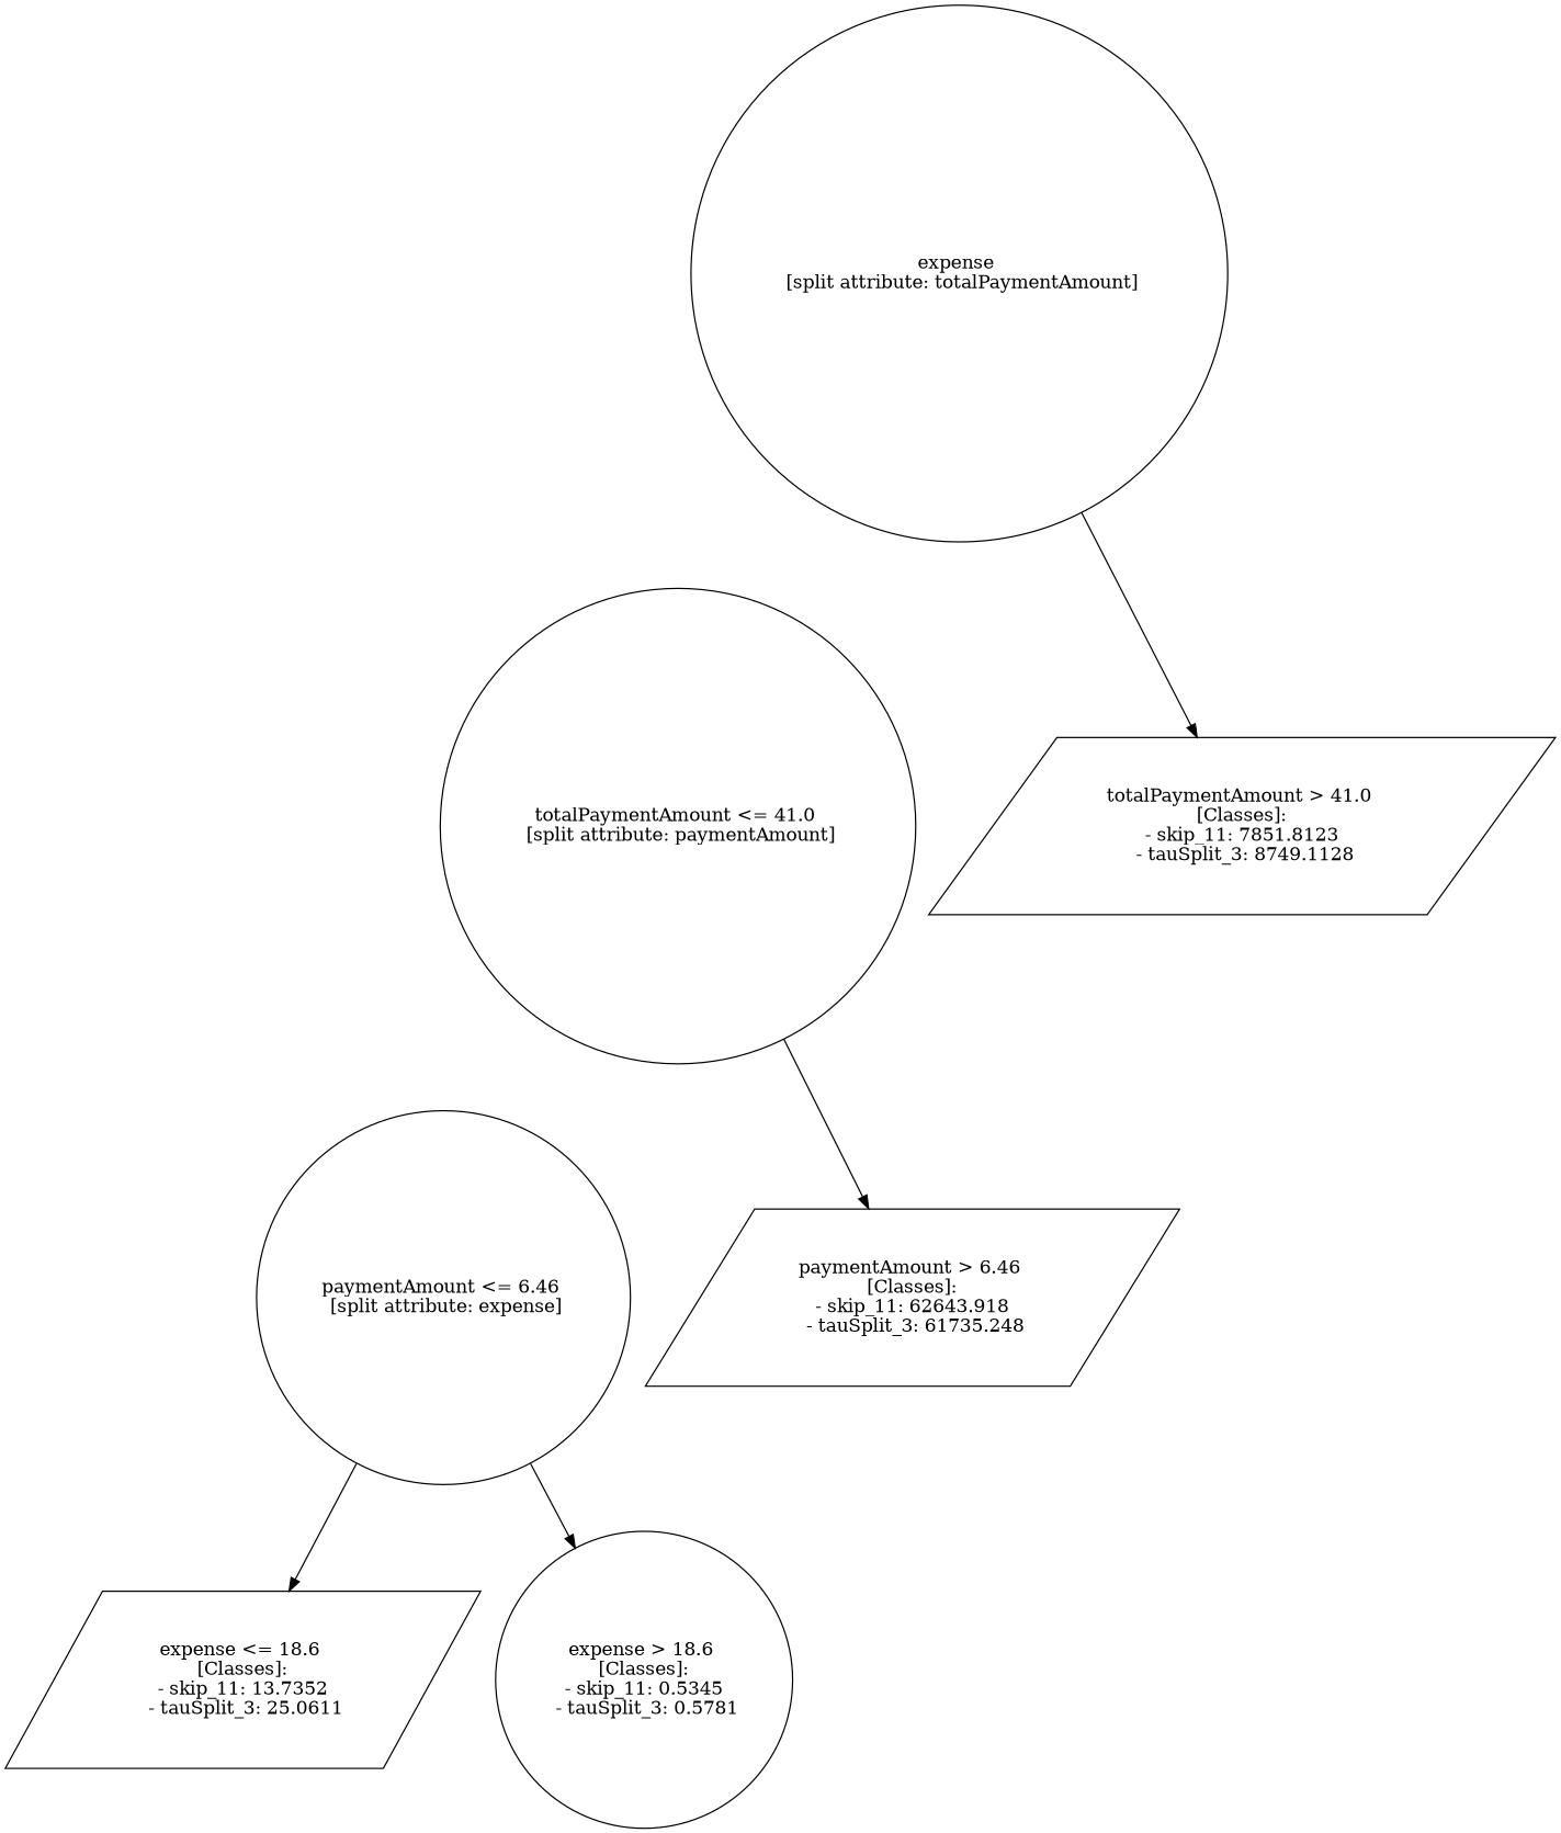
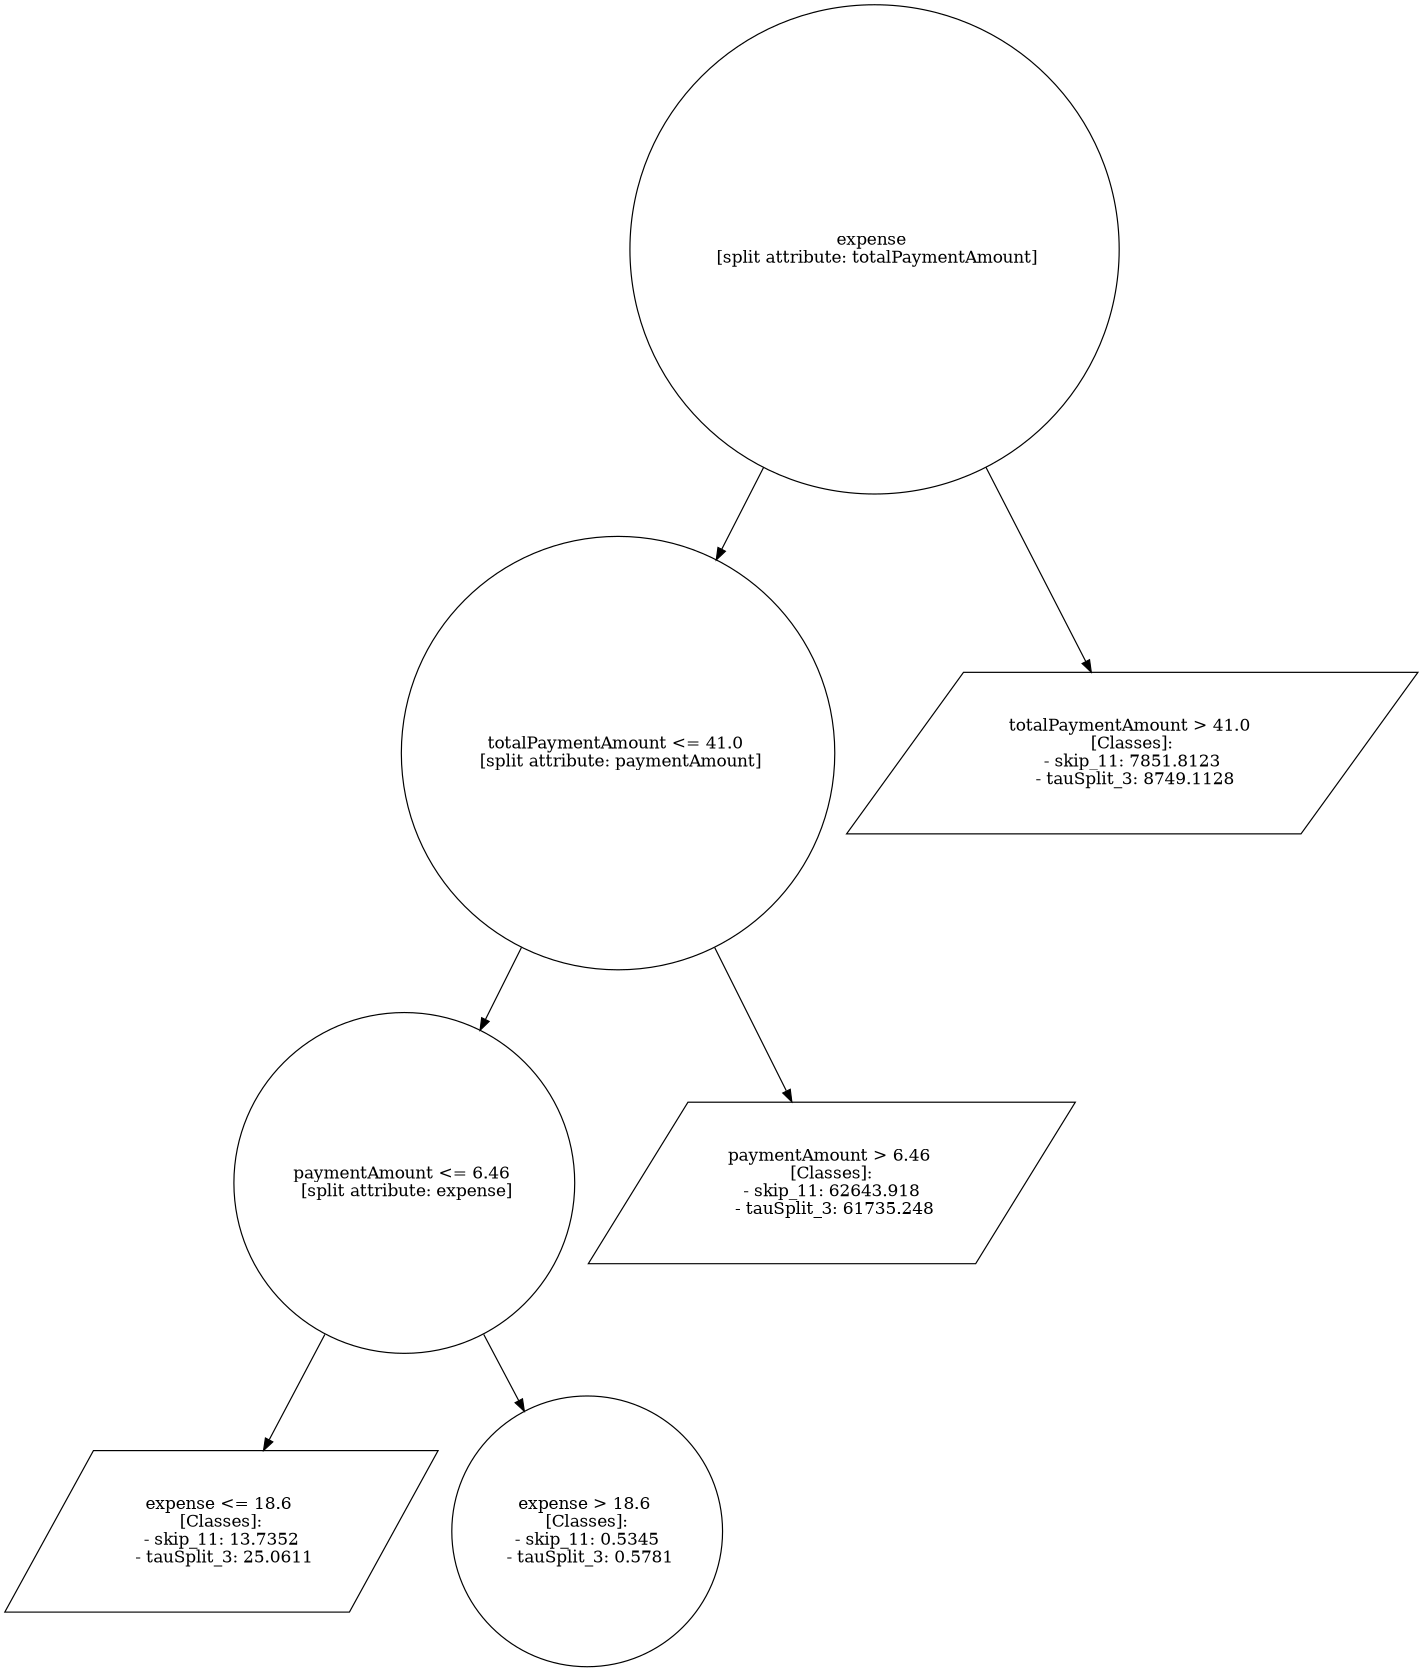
  digraph {
    node [shape=circle]
    n1 [label="expense \n [split attribute: totalPaymentAmount]"]
    n2 [label="totalPaymentAmount <= 41.0 \n [split attribute: paymentAmount]"]
    n3 [label="totalPaymentAmount > 41.0 \n [Classes]: \n - skip_11: 7851.8123 \n - tauSplit_3: 8749.1128" shape=parallelogram]
    n4 [label="paymentAmount <= 6.46 \n [split attribute: expense]"]
    n5 [label="paymentAmount > 6.46 \n [Classes]: \n - skip_11: 62643.918 \n - tauSplit_3: 61735.248" shape=parallelogram]
    n6 [label="expense <= 18.6 \n [Classes]: \n - skip_11: 13.7352 \n - tauSplit_3: 25.0611" shape=parallelogram]
    n7 [label="expense > 18.6 \n [Classes]: \n - skip_11: 0.5345 \n - tauSplit_3: 0.5781"]
+   n1 -> n2
    n1 -> n3
+   n2 -> n4
    n2 -> n5
    n4 -> n6
    n4 -> n7
  }
